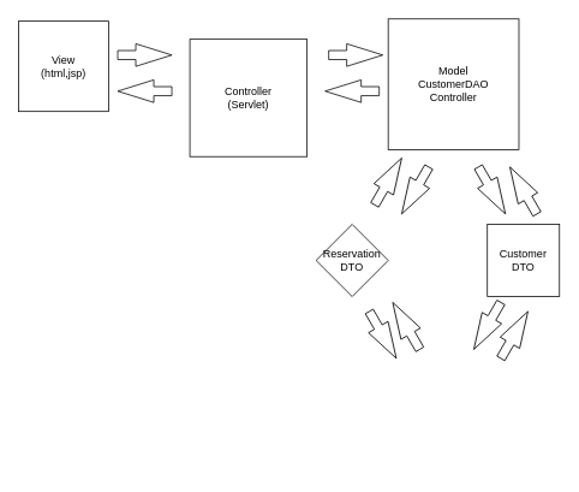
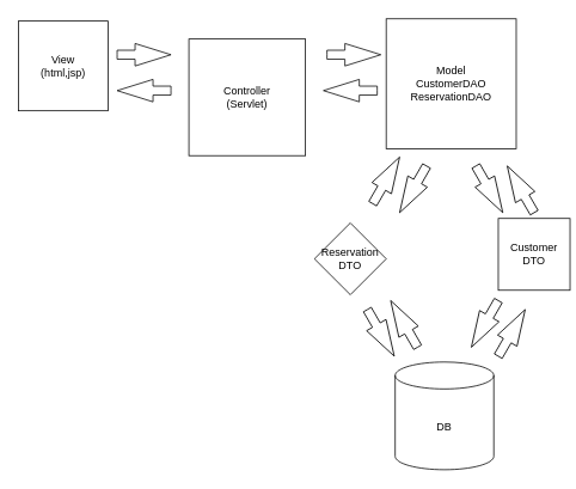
  <mxCell id="0" />
  <mxCell id="1" parent="0" />
  <mxCell id="2" value="Controller&lt;br&gt;(Servlet)" style="whiteSpace=wrap;html=1;aspect=fixed;" vertex="1" parent="1"><mxGeometry x="210" y="43" width="130" height="130" as="geometry" /></mxCell>
  <mxCell id="3" value="View&lt;br&gt;(html,jsp)" style="whiteSpace=wrap;html=1;aspect=fixed;" vertex="1" parent="1"><mxGeometry x="20" y="23" width="100" height="100" as="geometry" /></mxCell>
- <mxCell id="4" value="Model&lt;br&gt;CustomerDAO&lt;br&gt;Controller" style="whiteSpace=wrap;html=1;aspect=fixed;" vertex="1" parent="1"><mxGeometry x="430" y="20.5" width="145" height="145" as="geometry" /></mxCell>
- <mxCell id="6" value="Customer&lt;br&gt;DTO" style="whiteSpace=wrap;html=1;aspect=fixed;" vertex="1" parent="1"><mxGeometry x="540" y="248" width="80" height="80" as="geometry" /></mxCell>
+ <mxCell id="4" value="Model&lt;br&gt;CustomerDAO&lt;br&gt;ReservationDAO" style="whiteSpace=wrap;html=1;aspect=fixed;" vertex="1" parent="1"><mxGeometry x="430" y="20.5" width="145" height="145" as="geometry" /></mxCell>
+ <mxCell id="5" value="DB" style="shape=cylinder3;whiteSpace=wrap;html=1;boundedLbl=1;backgroundOutline=1;size=15;" vertex="1" parent="1"><mxGeometry x="440" y="403" width="110" height="120" as="geometry" /></mxCell>
+ <mxCell id="6" value="Customer&lt;br&gt;DTO" style="whiteSpace=wrap;html=1;aspect=fixed;" vertex="1" parent="1"><mxGeometry x="555" y="243" width="80" height="80" as="geometry" /></mxCell>
  <mxCell id="7" value="Reservation&lt;br&gt;DTO" style="rhombus;whiteSpace=wrap;html=1;aspect=fixed;" vertex="1" parent="1"><mxGeometry x="350" y="248" width="80" height="80" as="geometry" /></mxCell>
  <mxCell id="8" value="" style="html=1;shadow=0;dashed=0;align=center;verticalAlign=middle;shape=mxgraph.arrows2.arrow;dy=0.6;dx=40;notch=0;" vertex="1" parent="1"><mxGeometry x="130" y="48" width="60" height="25" as="geometry" /></mxCell>
  <mxCell id="9" value="" style="html=1;shadow=0;dashed=0;align=center;verticalAlign=middle;shape=mxgraph.arrows2.arrow;dy=0.6;dx=40;notch=0;direction=west;" vertex="1" parent="1"><mxGeometry x="130" y="88" width="60" height="25" as="geometry" /></mxCell>
  <mxCell id="10" value="" style="html=1;shadow=0;dashed=0;align=center;verticalAlign=middle;shape=mxgraph.arrows2.arrow;dy=0.6;dx=40;notch=0;" vertex="1" parent="1"><mxGeometry x="364" y="48" width="60" height="25" as="geometry" /></mxCell>
  <mxCell id="11" value="" style="html=1;shadow=0;dashed=0;align=center;verticalAlign=middle;shape=mxgraph.arrows2.arrow;dy=0.6;dx=40;notch=0;direction=west;" vertex="1" parent="1"><mxGeometry x="360" y="88" width="60" height="25" as="geometry" /></mxCell>
  <mxCell id="12" value="" style="html=1;shadow=0;dashed=0;align=center;verticalAlign=middle;shape=mxgraph.arrows2.arrow;dy=0.6;dx=40;notch=0;direction=west;rotation=120;" vertex="1" parent="1"><mxGeometry x="400" y="188" width="60" height="25" as="geometry" /></mxCell>
  <mxCell id="13" value="" style="html=1;shadow=0;dashed=0;align=center;verticalAlign=middle;shape=mxgraph.arrows2.arrow;dy=0.6;dx=40;notch=0;direction=west;rotation=-60;" vertex="1" parent="1"><mxGeometry x="430" y="198" width="60" height="25" as="geometry" /></mxCell>
  <mxCell id="14" value="" style="html=1;shadow=0;dashed=0;align=center;verticalAlign=middle;shape=mxgraph.arrows2.arrow;dy=0.6;dx=40;notch=0;direction=west;rotation=60;" vertex="1" parent="1"><mxGeometry x="550" y="198" width="60" height="25" as="geometry" /></mxCell>
  <mxCell id="15" value="" style="html=1;shadow=0;dashed=0;align=center;verticalAlign=middle;shape=mxgraph.arrows2.arrow;dy=0.6;dx=40;notch=0;direction=west;rotation=-120;" vertex="1" parent="1"><mxGeometry x="515" y="198" width="60" height="25" as="geometry" /></mxCell>
  <mxCell id="16" value="" style="html=1;shadow=0;dashed=0;align=center;verticalAlign=middle;shape=mxgraph.arrows2.arrow;dy=0.6;dx=40;notch=0;direction=west;rotation=-120;" vertex="1" parent="1"><mxGeometry x="394" y="358" width="60" height="25" as="geometry" /></mxCell>
  <mxCell id="17" value="" style="html=1;shadow=0;dashed=0;align=center;verticalAlign=middle;shape=mxgraph.arrows2.arrow;dy=0.6;dx=40;notch=0;direction=west;rotation=60;" vertex="1" parent="1"><mxGeometry x="420" y="348" width="60" height="25" as="geometry" /></mxCell>
  <mxCell id="18" value="" style="html=1;shadow=0;dashed=0;align=center;verticalAlign=middle;shape=mxgraph.arrows2.arrow;dy=0.6;dx=40;notch=0;direction=west;rotation=120;" vertex="1" parent="1"><mxGeometry x="540" y="358" width="60" height="25" as="geometry" /></mxCell>
  <mxCell id="19" value="" style="html=1;shadow=0;dashed=0;align=center;verticalAlign=middle;shape=mxgraph.arrows2.arrow;dy=0.6;dx=40;notch=0;direction=west;rotation=-60;" vertex="1" parent="1"><mxGeometry x="510" y="348" width="60" height="25" as="geometry" /></mxCell>
